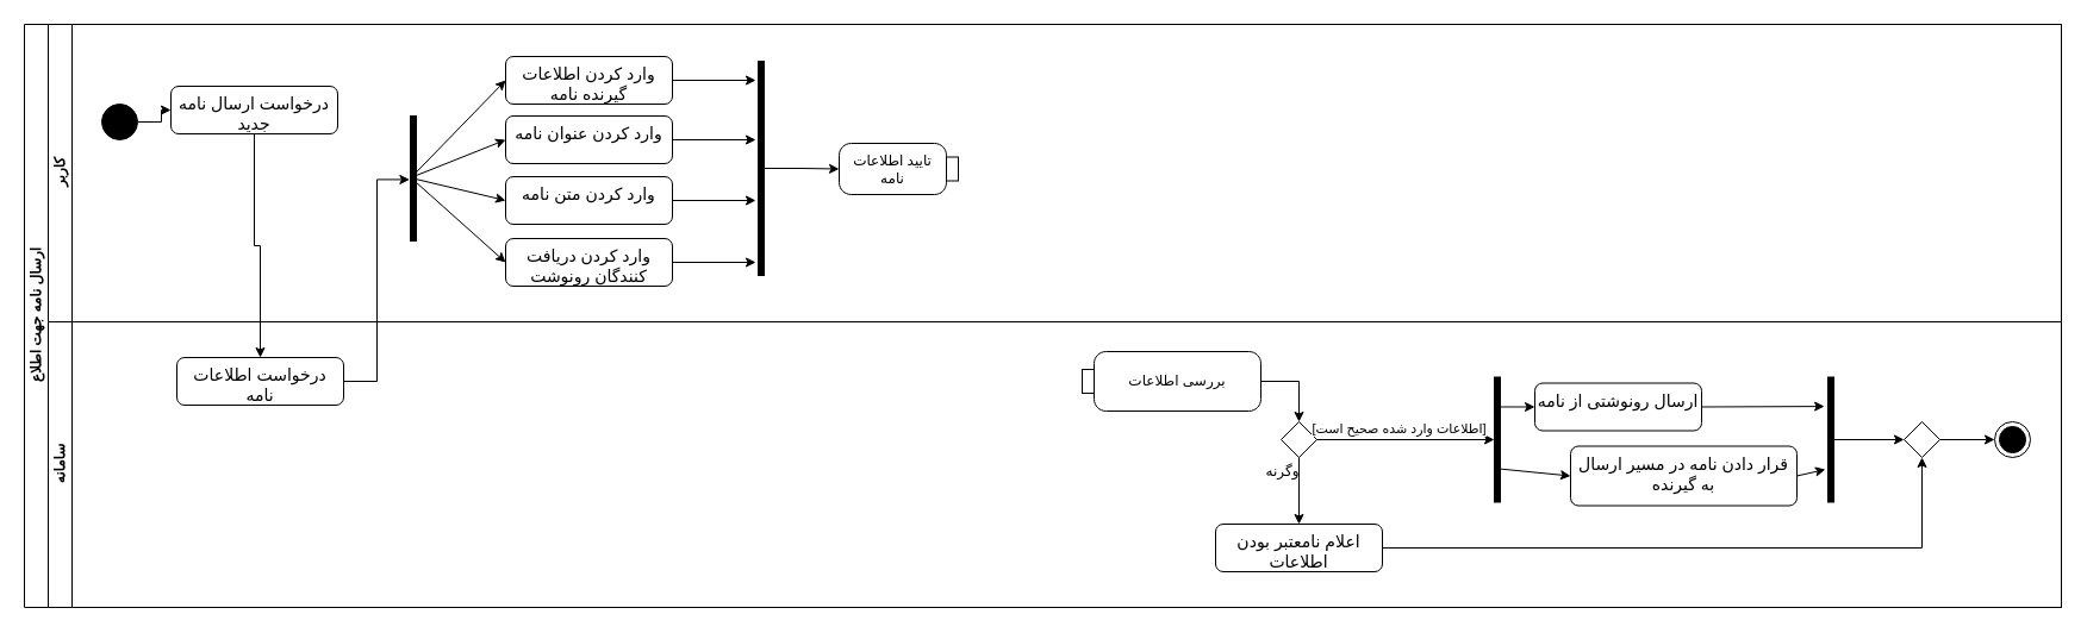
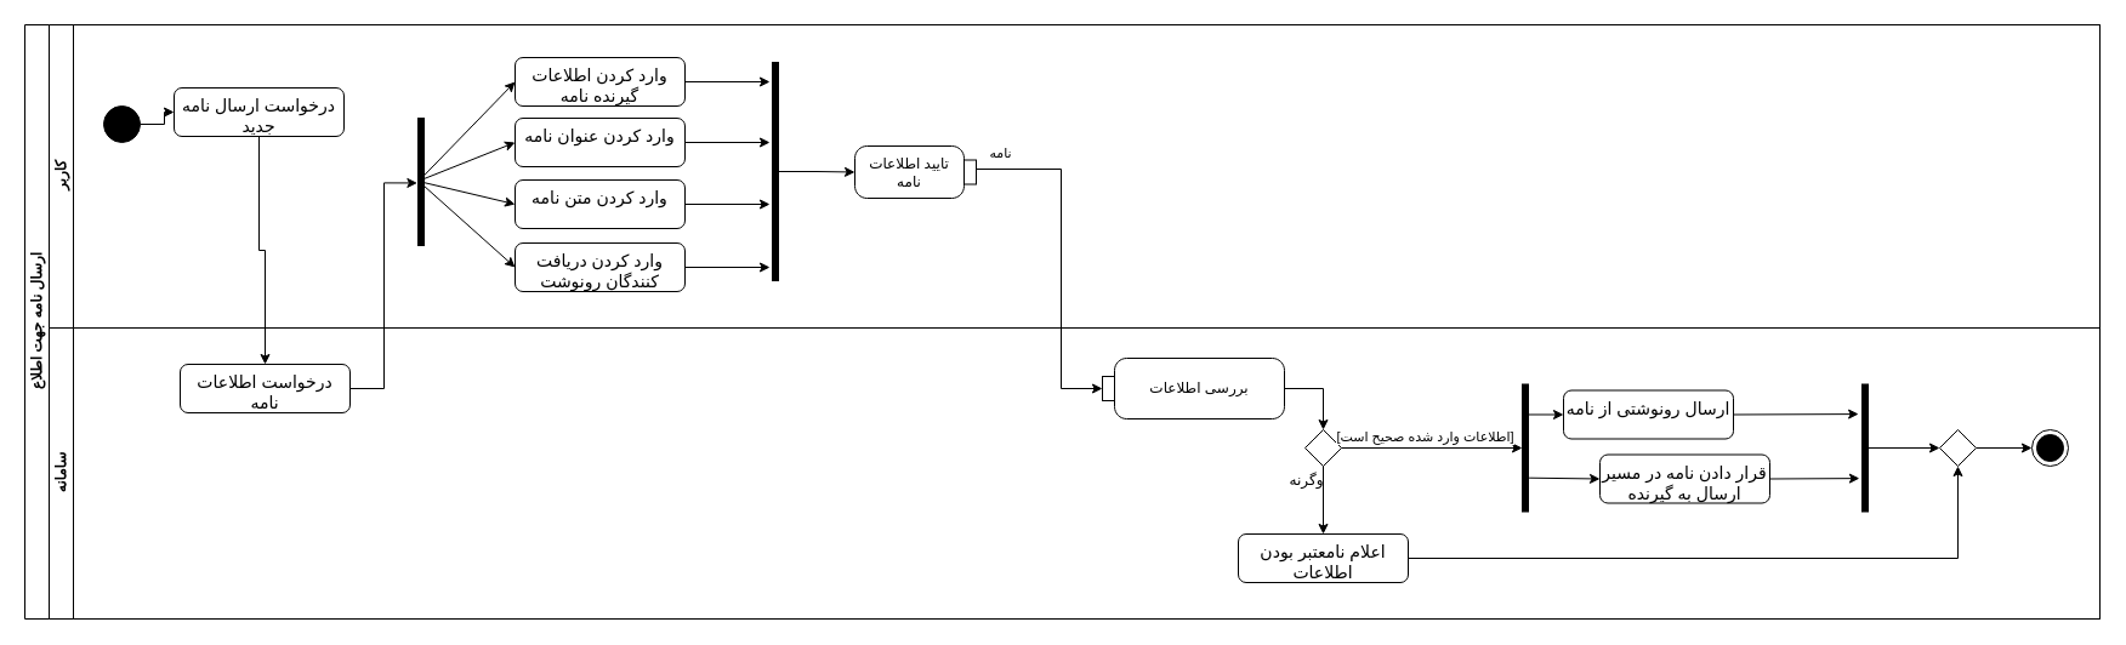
  <mxCell id="0" />
  <mxCell id="1" parent="0" />
  <mxCell id="2" value="ارسال نامه جهت اطلاع" style="swimlane;html=1;childLayout=stackLayout;resizeParent=1;resizeParentMax=0;horizontal=0;startSize=20;horizontalStack=0;" vertex="1" parent="1"><mxGeometry x="20" y="20" width="1710" height="490" as="geometry" /></mxCell>
  <mxCell id="3" value="کاربر" style="swimlane;html=1;startSize=20;horizontal=0;" vertex="1" parent="2"><mxGeometry x="20" width="1690" height="250" as="geometry"><mxRectangle x="20" width="490" height="30" as="alternateBounds" /></mxGeometry></mxCell>
  <mxCell id="4" style="edgeStyle=orthogonalEdgeStyle;rounded=0;orthogonalLoop=1;jettySize=auto;html=1;" edge="1" parent="3" source="5" target="6"><mxGeometry relative="1" as="geometry"><mxPoint x="110" y="82" as="targetPoint" /></mxGeometry></mxCell>
  <mxCell id="5" value="" style="ellipse;fillColor=strokeColor;html=1;" vertex="1" parent="3"><mxGeometry x="45" y="67" width="30" height="30" as="geometry" /></mxCell>
  <mxCell id="6" value="&lt;font style=&quot;font-size: 14px;&quot;&gt;درخواست ارسال نامه جدید&lt;/font&gt;" style="html=1;align=center;verticalAlign=top;rounded=1;absoluteArcSize=1;arcSize=13;dashed=0;whiteSpace=wrap;" vertex="1" parent="3"><mxGeometry x="103" y="52" width="140" height="40" as="geometry" /></mxCell>
  <mxCell id="7" style="rounded=0;orthogonalLoop=1;jettySize=auto;html=1;exitX=0.677;exitY=0.466;exitDx=0;exitDy=0;exitPerimeter=0;entryX=0;entryY=0.5;entryDx=0;entryDy=0;" edge="1" parent="3" source="8" target="9"><mxGeometry relative="1" as="geometry"><mxPoint x="364.005" y="133.52" as="sourcePoint" /><mxPoint x="384" y="79.484" as="targetPoint" /></mxGeometry></mxCell>
  <mxCell id="8" value="" style="html=1;points=[];perimeter=orthogonalPerimeter;fillColor=strokeColor;" vertex="1" parent="3"><mxGeometry x="304" y="77" width="5" height="105" as="geometry" /></mxCell>
  <mxCell id="9" value="&lt;span style=&quot;font-size: 14px;&quot;&gt;وارد کردن اطلاعات گیرنده نامه&lt;/span&gt;" style="html=1;align=center;verticalAlign=top;rounded=1;absoluteArcSize=1;arcSize=13;dashed=0;whiteSpace=wrap;" vertex="1" parent="3"><mxGeometry x="384" y="27" width="140" height="40" as="geometry" /></mxCell>
  <mxCell id="10" value="&lt;span style=&quot;font-size: 14px;&quot;&gt;وارد کردن عنوان نامه&lt;/span&gt;" style="html=1;align=center;verticalAlign=top;rounded=1;absoluteArcSize=1;arcSize=13;dashed=0;whiteSpace=wrap;" vertex="1" parent="3"><mxGeometry x="384" y="77" width="140" height="40" as="geometry" /></mxCell>
  <mxCell id="11" value="&lt;span style=&quot;font-size: 14px;&quot;&gt;وارد کردن متن نامه&lt;/span&gt;" style="html=1;align=center;verticalAlign=top;rounded=1;absoluteArcSize=1;arcSize=13;dashed=0;whiteSpace=wrap;" vertex="1" parent="3"><mxGeometry x="384" y="128" width="140" height="40" as="geometry" /></mxCell>
  <mxCell id="12" style="rounded=0;orthogonalLoop=1;jettySize=auto;html=1;exitX=0.791;exitY=0.48;exitDx=0;exitDy=0;exitPerimeter=0;entryX=0;entryY=0.5;entryDx=0;entryDy=0;" edge="1" parent="3" source="8" target="10"><mxGeometry relative="1" as="geometry"><mxPoint x="317" y="104" as="sourcePoint" /><mxPoint x="394" y="57" as="targetPoint" /></mxGeometry></mxCell>
  <mxCell id="13" style="rounded=0;orthogonalLoop=1;jettySize=auto;html=1;exitX=0.905;exitY=0.505;exitDx=0;exitDy=0;exitPerimeter=0;entryX=0;entryY=0.5;entryDx=0;entryDy=0;" edge="1" parent="3" source="8" target="11"><mxGeometry relative="1" as="geometry"><mxPoint x="318" y="107" as="sourcePoint" /><mxPoint x="394" y="107" as="targetPoint" /></mxGeometry></mxCell>
  <mxCell id="14" style="rounded=0;orthogonalLoop=1;jettySize=auto;html=1;exitX=1;exitY=0.5;exitDx=0;exitDy=0;" edge="1" parent="3" source="9"><mxGeometry relative="1" as="geometry"><mxPoint x="674.005" y="133.02" as="sourcePoint" /><mxPoint x="594" y="47" as="targetPoint" /></mxGeometry></mxCell>
  <mxCell id="15" style="edgeStyle=orthogonalEdgeStyle;rounded=0;orthogonalLoop=1;jettySize=auto;html=1;" edge="1" parent="3" source="16" target="19"><mxGeometry relative="1" as="geometry" /></mxCell>
  <mxCell id="16" value="" style="html=1;points=[];perimeter=orthogonalPerimeter;fillColor=strokeColor;" vertex="1" parent="3"><mxGeometry x="596" y="31" width="5" height="180" as="geometry" /></mxCell>
  <mxCell id="17" style="rounded=0;orthogonalLoop=1;jettySize=auto;html=1;exitX=1;exitY=0.5;exitDx=0;exitDy=0;" edge="1" parent="3" source="10"><mxGeometry relative="1" as="geometry"><mxPoint x="627" y="103.5" as="sourcePoint" /><mxPoint x="594" y="97" as="targetPoint" /></mxGeometry></mxCell>
  <mxCell id="18" style="rounded=0;orthogonalLoop=1;jettySize=auto;html=1;exitX=1;exitY=0.5;exitDx=0;exitDy=0;" edge="1" parent="3" source="11"><mxGeometry relative="1" as="geometry"><mxPoint x="628" y="106.5" as="sourcePoint" /><mxPoint x="594" y="148" as="targetPoint" /></mxGeometry></mxCell>
  <mxCell id="19" value="تایید اطلاعات نامه" style="shape=mxgraph.uml25.action;html=1;align=center;verticalAlign=middle;absoluteArcSize=1;arcSize=10;dashed=0;spacingRight=10;whiteSpace=wrap;" vertex="1" parent="3"><mxGeometry x="664" y="100" width="100" height="43" as="geometry" /></mxCell>
  <mxCell id="20" value="&lt;font style=&quot;font-size: 14px;&quot;&gt;وارد کردن دریافت کنندگان رونوشت&lt;/font&gt;" style="html=1;align=center;verticalAlign=top;rounded=1;absoluteArcSize=1;arcSize=13;dashed=0;whiteSpace=wrap;" vertex="1" parent="3"><mxGeometry x="384" y="180" width="140" height="40" as="geometry" /></mxCell>
  <mxCell id="21" style="rounded=0;orthogonalLoop=1;jettySize=auto;html=1;exitX=0.773;exitY=0.523;exitDx=0;exitDy=0;exitPerimeter=0;entryX=0;entryY=0.5;entryDx=0;entryDy=0;" edge="1" parent="3" source="8" target="20"><mxGeometry relative="1" as="geometry"><mxPoint x="314" y="200" as="sourcePoint" /><mxPoint x="400" y="160" as="targetPoint" /></mxGeometry></mxCell>
  <mxCell id="22" style="rounded=0;orthogonalLoop=1;jettySize=auto;html=1;exitX=1;exitY=0.5;exitDx=0;exitDy=0;" edge="1" parent="3" source="20"><mxGeometry relative="1" as="geometry"><mxPoint x="633" y="206.5" as="sourcePoint" /><mxPoint x="594" y="200" as="targetPoint" /></mxGeometry></mxCell>
  <mxCell id="23" value="سامانه" style="swimlane;html=1;startSize=20;horizontal=0;" vertex="1" parent="2"><mxGeometry x="20" y="250" width="1690" height="240" as="geometry" /></mxCell>
  <mxCell id="24" value="&lt;font style=&quot;font-size: 14px;&quot;&gt;درخواست اطلاعات نامه&lt;/font&gt;" style="html=1;align=center;verticalAlign=top;rounded=1;absoluteArcSize=1;arcSize=13;dashed=0;whiteSpace=wrap;" vertex="1" parent="23"><mxGeometry x="108" y="30" width="140" height="40" as="geometry" /></mxCell>
  <mxCell id="25" style="edgeStyle=orthogonalEdgeStyle;rounded=0;orthogonalLoop=1;jettySize=auto;html=1;" edge="1" parent="23" source="31" target="26"><mxGeometry relative="1" as="geometry"><Array as="points" /></mxGeometry></mxCell>
  <mxCell id="26" value="" style="rhombus;" vertex="1" parent="23"><mxGeometry x="1035" y="84" width="30" height="30" as="geometry" /></mxCell>
  <mxCell id="27" style="edgeStyle=orthogonalEdgeStyle;rounded=0;orthogonalLoop=1;jettySize=auto;html=1;" edge="1" parent="23" source="28" target="44"><mxGeometry relative="1" as="geometry" /></mxCell>
  <mxCell id="28" value="&lt;font style=&quot;font-size: 14px;&quot;&gt;اعلام نامعتبر بودن اطلاعات&lt;/font&gt;" style="html=1;align=center;verticalAlign=top;rounded=1;absoluteArcSize=1;arcSize=13;dashed=0;whiteSpace=wrap;" vertex="1" parent="23"><mxGeometry x="980" y="170" width="140" height="40" as="geometry" /></mxCell>
  <mxCell id="29" style="edgeStyle=orthogonalEdgeStyle;rounded=0;orthogonalLoop=1;jettySize=auto;html=1;" edge="1" parent="23" source="26" target="28"><mxGeometry relative="1" as="geometry" /></mxCell>
  <mxCell id="30" value="&lt;font style=&quot;font-size: 12px;&quot;&gt;وگرنه&lt;/font&gt;" style="edgeLabel;html=1;align=center;verticalAlign=middle;resizable=0;points=[];" connectable="0" vertex="1" parent="29"><mxGeometry x="-0.221" y="-2" relative="1" as="geometry"><mxPoint x="-13" y="-11" as="offset" /></mxGeometry></mxCell>
  <mxCell id="31" value="بررسی اطلاعات" style="shape=mxgraph.uml25.action;html=1;align=center;verticalAlign=middle;absoluteArcSize=1;arcSize=10;dashed=0;spacingLeft=10;flipH=1;whiteSpace=wrap;" vertex="1" parent="23"><mxGeometry x="868" y="25" width="150" height="50" as="geometry" /></mxCell>
  <mxCell id="32" value="" style="html=1;points=[];perimeter=orthogonalPerimeter;fillColor=strokeColor;" vertex="1" parent="23"><mxGeometry x="1214" y="46.5" width="5" height="105" as="geometry" /></mxCell>
  <mxCell id="33" value="&lt;font style=&quot;font-size: 14px;&quot;&gt;ارسال رونوشتی از نامه&lt;/font&gt;" style="html=1;align=center;verticalAlign=top;rounded=1;absoluteArcSize=1;arcSize=13;dashed=0;whiteSpace=wrap;" vertex="1" parent="23"><mxGeometry x="1248" y="51.5" width="140" height="40" as="geometry" /></mxCell>
  <mxCell id="34" style="rounded=0;orthogonalLoop=1;jettySize=auto;html=1;entryX=0;entryY=0.5;entryDx=0;entryDy=0;exitX=0.311;exitY=0.238;exitDx=0;exitDy=0;exitPerimeter=0;" edge="1" parent="23" source="32" target="33"><mxGeometry relative="1" as="geometry"><mxPoint x="1224" y="73" as="sourcePoint" /><mxPoint x="1278" y="220" as="targetPoint" /></mxGeometry></mxCell>
  <mxCell id="35" style="rounded=0;orthogonalLoop=1;jettySize=auto;html=1;exitX=1;exitY=0.5;exitDx=0;exitDy=0;entryX=-0.578;entryY=0.234;entryDx=0;entryDy=0;entryPerimeter=0;" edge="1" parent="23" source="33" target="42"><mxGeometry relative="1" as="geometry"><mxPoint x="1522" y="31" as="sourcePoint" /><mxPoint x="1488" y="72.5" as="targetPoint" /></mxGeometry></mxCell>
- <mxCell id="36" value="&lt;font style=&quot;font-size: 14px;&quot;&gt;قرار دادن نامه در مسیر ارسال به گیرنده&lt;/font&gt;" style="html=1;align=center;verticalAlign=top;rounded=1;absoluteArcSize=1;arcSize=13;dashed=0;whiteSpace=wrap;" vertex="1" parent="23"><mxGeometry x="1278" y="104.5" width="190" height="50" as="geometry" /></mxCell>
+ <mxCell id="36" value="&lt;font style=&quot;font-size: 14px;&quot;&gt;قرار دادن نامه در مسیر ارسال به گیرنده&lt;/font&gt;" style="html=1;align=center;verticalAlign=top;rounded=1;absoluteArcSize=1;arcSize=13;dashed=0;whiteSpace=wrap;" vertex="1" parent="23"><mxGeometry x="1278" y="104.5" width="140" height="40" as="geometry" /></mxCell>
  <mxCell id="37" style="rounded=0;orthogonalLoop=1;jettySize=auto;html=1;exitX=1.119;exitY=0.735;exitDx=0;exitDy=0;exitPerimeter=0;entryX=0;entryY=0.5;entryDx=0;entryDy=0;" edge="1" parent="23" source="32" target="36"><mxGeometry relative="1" as="geometry"><mxPoint x="1198" y="313" as="sourcePoint" /><mxPoint x="1284" y="273" as="targetPoint" /></mxGeometry></mxCell>
  <mxCell id="38" style="rounded=0;orthogonalLoop=1;jettySize=auto;html=1;exitX=1;exitY=0.5;exitDx=0;exitDy=0;entryX=-0.416;entryY=0.739;entryDx=0;entryDy=0;entryPerimeter=0;" edge="1" parent="23" source="36" target="42"><mxGeometry relative="1" as="geometry"><mxPoint x="1527" y="131" as="sourcePoint" /><mxPoint x="1488" y="124.5" as="targetPoint" /></mxGeometry></mxCell>
  <mxCell id="39" style="edgeStyle=orthogonalEdgeStyle;rounded=0;orthogonalLoop=1;jettySize=auto;html=1;entryX=0;entryY=0.5;entryDx=0;entryDy=0;entryPerimeter=0;" edge="1" parent="23" source="26" target="32"><mxGeometry relative="1" as="geometry" /></mxCell>
  <mxCell id="40" value="[اطلاعات وارد شده صحیح است]" style="edgeLabel;html=1;align=center;verticalAlign=middle;resizable=0;points=[];" connectable="0" vertex="1" parent="39"><mxGeometry x="0.114" relative="1" as="geometry"><mxPoint x="-15" y="-10" as="offset" /></mxGeometry></mxCell>
  <mxCell id="41" style="edgeStyle=orthogonalEdgeStyle;rounded=0;orthogonalLoop=1;jettySize=auto;html=1;" edge="1" parent="23" source="44" target="43"><mxGeometry relative="1" as="geometry" /></mxCell>
  <mxCell id="42" value="" style="html=1;points=[];perimeter=orthogonalPerimeter;fillColor=strokeColor;" vertex="1" parent="23"><mxGeometry x="1494" y="46.5" width="5" height="105" as="geometry" /></mxCell>
  <mxCell id="43" value="" style="ellipse;html=1;shape=endState;fillColor=strokeColor;" vertex="1" parent="23"><mxGeometry x="1634" y="84" width="30" height="30" as="geometry" /></mxCell>
  <mxCell id="44" value="" style="rhombus;" vertex="1" parent="23"><mxGeometry x="1558" y="84" width="30" height="30" as="geometry" /></mxCell>
  <mxCell id="45" value="" style="edgeStyle=orthogonalEdgeStyle;rounded=0;orthogonalLoop=1;jettySize=auto;html=1;" edge="1" parent="23" source="42" target="44"><mxGeometry relative="1" as="geometry"><mxPoint x="1595" y="469" as="sourcePoint" /><mxPoint x="1670" y="469" as="targetPoint" /></mxGeometry></mxCell>
  <mxCell id="46" style="edgeStyle=orthogonalEdgeStyle;rounded=0;orthogonalLoop=1;jettySize=auto;html=1;" edge="1" parent="2" source="6" target="24"><mxGeometry relative="1" as="geometry"><Array as="points" /></mxGeometry></mxCell>
  <mxCell id="47" style="edgeStyle=orthogonalEdgeStyle;rounded=0;orthogonalLoop=1;jettySize=auto;html=1;entryX=-0.121;entryY=0.509;entryDx=0;entryDy=0;entryPerimeter=0;" edge="1" parent="2" source="24" target="8"><mxGeometry relative="1" as="geometry"><mxPoint x="284" y="97" as="targetPoint" /></mxGeometry></mxCell>
+ <mxCell id="48" style="edgeStyle=orthogonalEdgeStyle;rounded=0;orthogonalLoop=1;jettySize=auto;html=1;" edge="1" parent="2" source="19" target="31"><mxGeometry relative="1" as="geometry"><Array as="points"><mxPoint x="854" y="119" /><mxPoint x="854" y="300" /></Array></mxGeometry></mxCell>
+ <mxCell id="49" value="نامه" style="edgeLabel;html=1;align=center;verticalAlign=middle;resizable=0;points=[];" connectable="0" vertex="1" parent="48"><mxGeometry x="-0.783" y="2" relative="1" as="geometry"><mxPoint x="-12" y="-12" as="offset" /></mxGeometry></mxCell>
